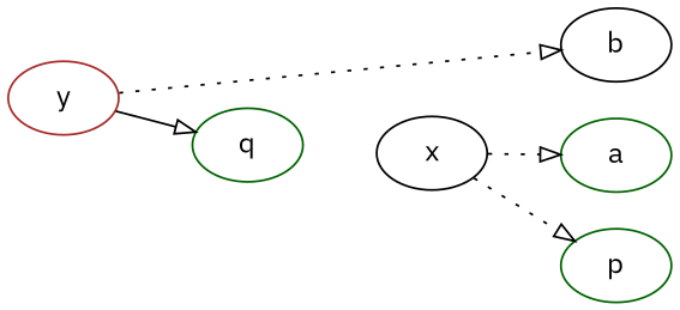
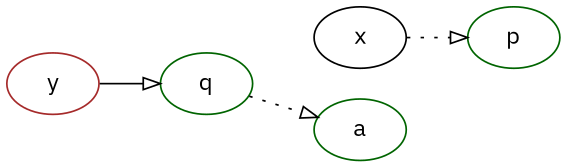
  digraph {
    fontname="IBM Plex Sans"
    rankdir=LR
    node [color=darkgreen fontname="IBM Plex Sans"]
    edge [fontname="IBM Plex Sans" arrowhead=onormal style=dotted]
    x [color=black]
-   b [color=black]
    a
    p
    q
    y [color=brown]
-   x -> b [color=transparent arrowhead="" style=""]
-   x -> a
+   q -> a
    x -> p
    q -> x [color=transparent arrowhead="" style=""]
-   y -> b
    y -> q [style=solid]
  }
